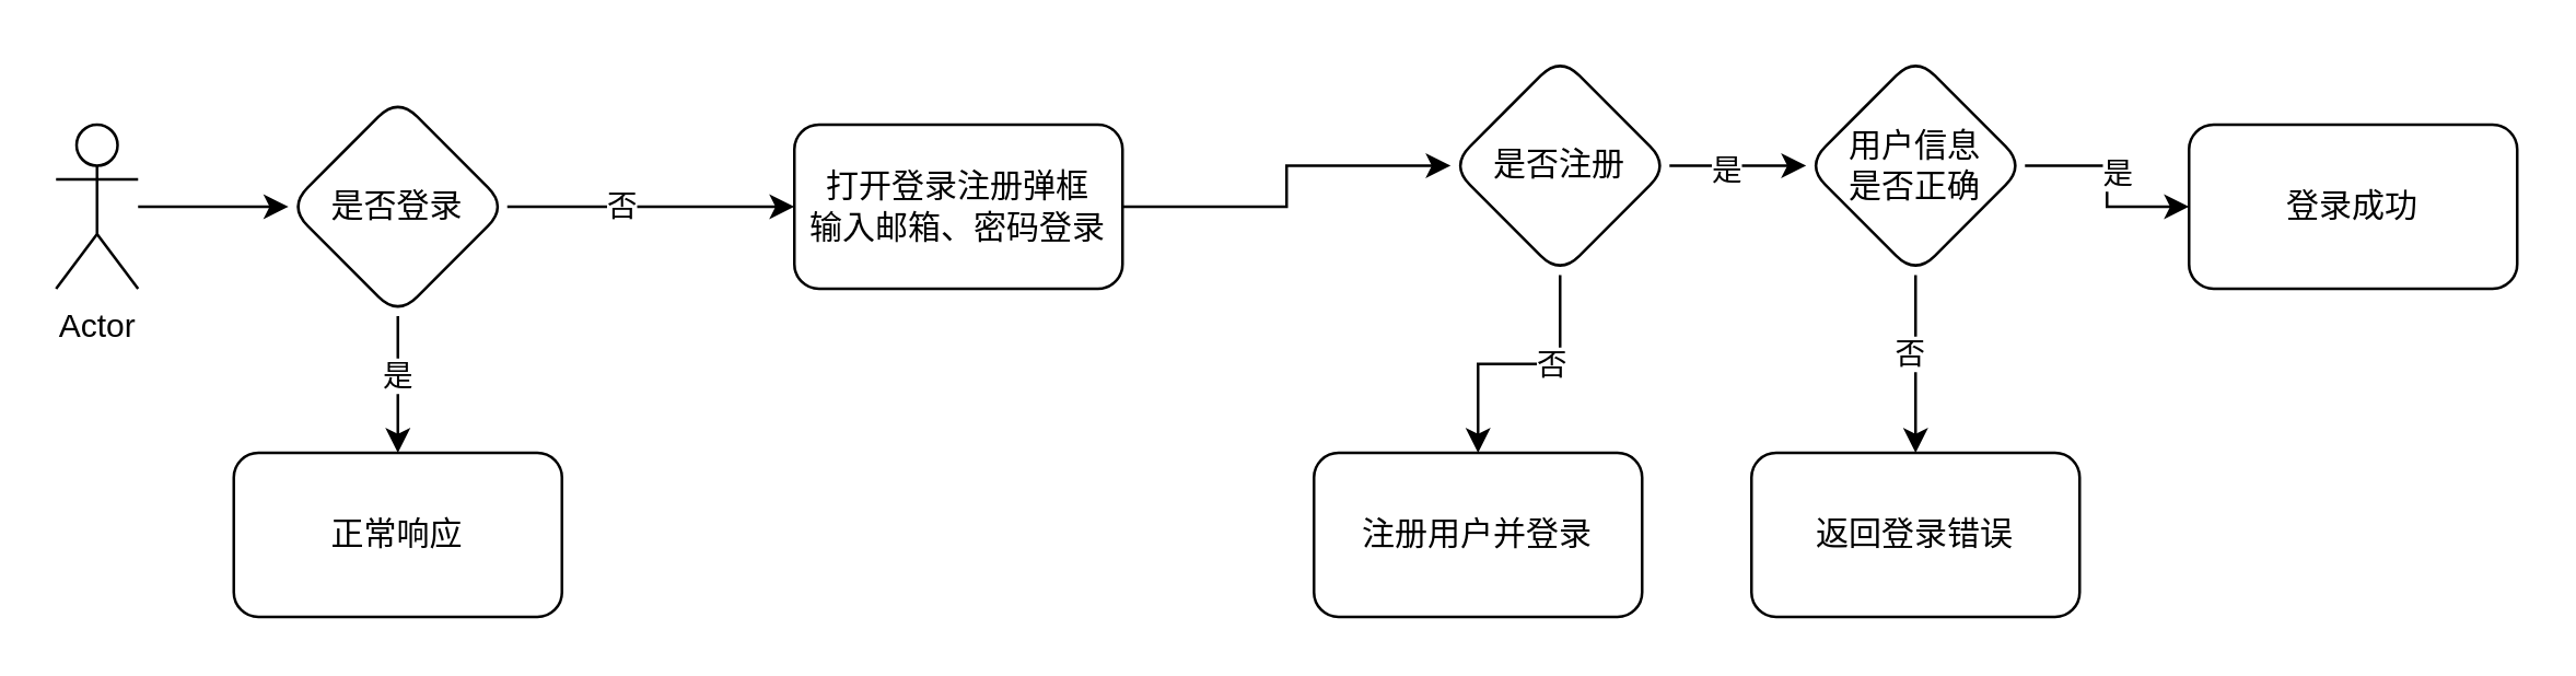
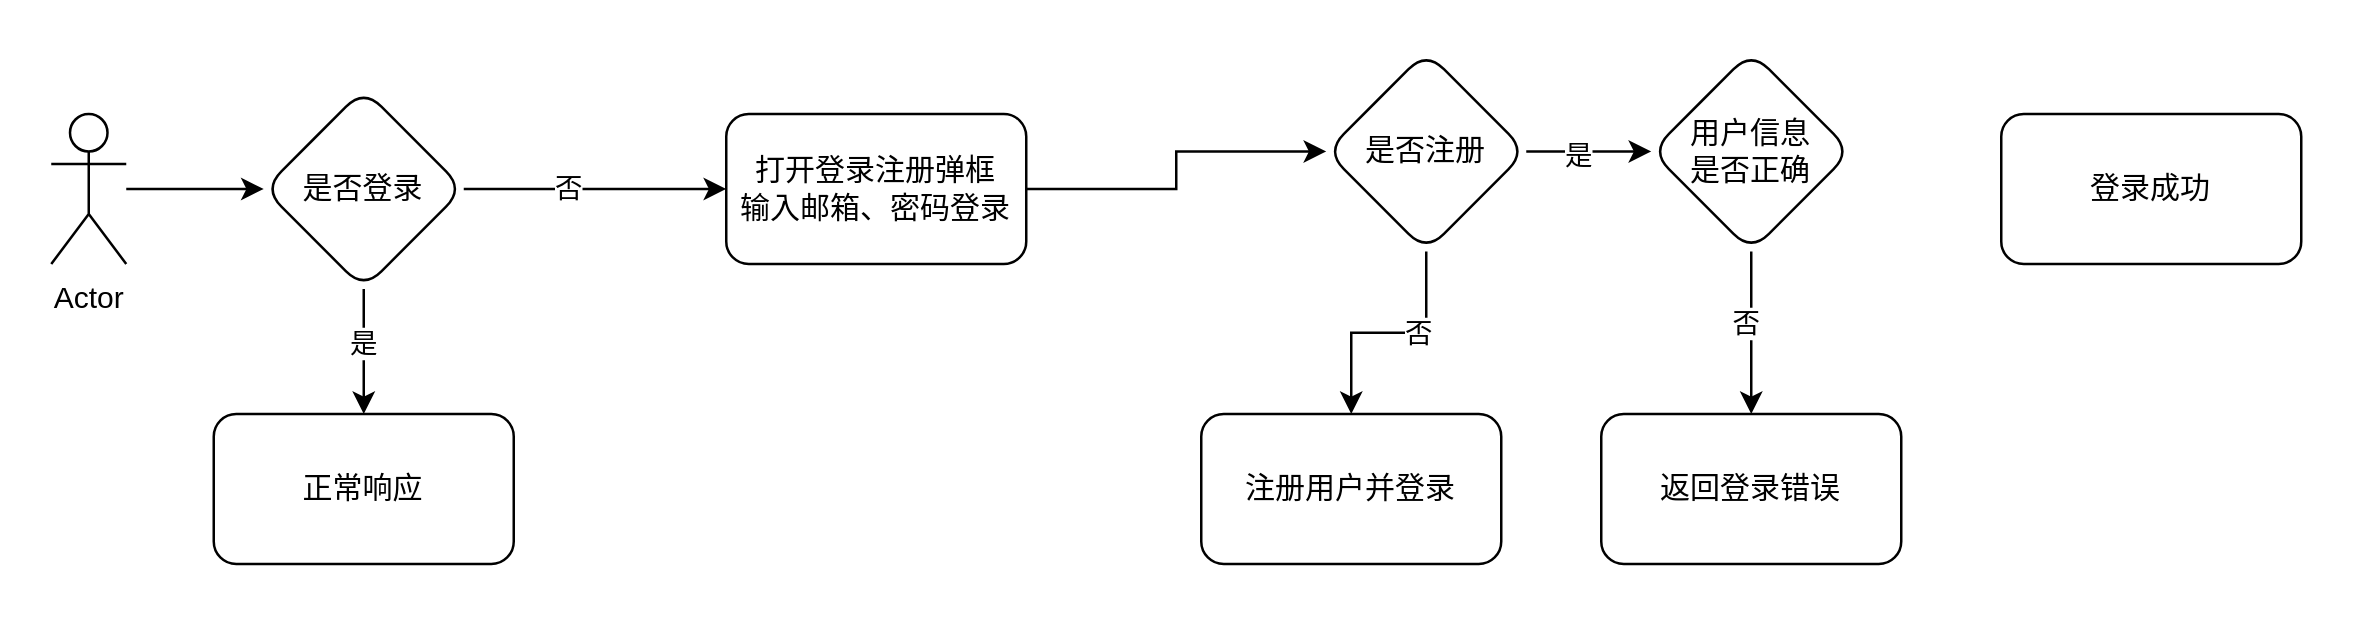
  <mxCell id="0" />
  <mxCell id="1" parent="0" />
  <mxCell id="2" value="" style="edgeStyle=orthogonalEdgeStyle;rounded=0;orthogonalLoop=1;jettySize=auto;html=1;" edge="1" parent="1" source="3" target="8"><mxGeometry relative="1" as="geometry" /></mxCell>
  <mxCell id="3" value="Actor" style="shape=umlActor;verticalLabelPosition=bottom;verticalAlign=top;html=1;outlineConnect=0;" vertex="1" parent="1"><mxGeometry x="20" y="45" width="30" height="60" as="geometry" /></mxCell>
  <mxCell id="4" value="" style="edgeStyle=orthogonalEdgeStyle;rounded=0;orthogonalLoop=1;jettySize=auto;html=1;" edge="1" parent="1" source="8" target="9"><mxGeometry relative="1" as="geometry" /></mxCell>
  <mxCell id="5" value="是" style="edgeLabel;html=1;align=center;verticalAlign=middle;resizable=0;points=[];" vertex="1" connectable="0" parent="4"><mxGeometry x="-0.158" y="-1" relative="1" as="geometry"><mxPoint as="offset" /></mxGeometry></mxCell>
  <mxCell id="6" value="" style="edgeStyle=orthogonalEdgeStyle;rounded=0;orthogonalLoop=1;jettySize=auto;html=1;" edge="1" parent="1" source="8" target="11"><mxGeometry relative="1" as="geometry" /></mxCell>
  <mxCell id="7" value="否" style="edgeLabel;html=1;align=center;verticalAlign=middle;resizable=0;points=[];" vertex="1" connectable="0" parent="6"><mxGeometry x="-0.223" y="1" relative="1" as="geometry"><mxPoint as="offset" /></mxGeometry></mxCell>
  <mxCell id="8" value="是否登录" style="rhombus;whiteSpace=wrap;html=1;verticalAlign=middle;rounded=1;" vertex="1" parent="1"><mxGeometry x="105" y="35" width="80" height="80" as="geometry" /></mxCell>
  <mxCell id="9" value="正常响应" style="rounded=1;whiteSpace=wrap;html=1;" vertex="1" parent="1"><mxGeometry x="85" y="165" width="120" height="60" as="geometry" /></mxCell>
  <mxCell id="10" value="" style="edgeStyle=orthogonalEdgeStyle;rounded=0;orthogonalLoop=1;jettySize=auto;html=1;" edge="1" parent="1" source="11" target="16"><mxGeometry relative="1" as="geometry" /></mxCell>
  <mxCell id="11" value="打开登录注册弹框&lt;br&gt;输入邮箱、密码登录" style="rounded=1;whiteSpace=wrap;html=1;" vertex="1" parent="1"><mxGeometry x="290" y="45" width="120" height="60" as="geometry" /></mxCell>
  <mxCell id="12" value="" style="edgeStyle=orthogonalEdgeStyle;rounded=0;orthogonalLoop=1;jettySize=auto;html=1;" edge="1" parent="1" source="16" target="17"><mxGeometry relative="1" as="geometry" /></mxCell>
  <mxCell id="13" value="否" style="edgeLabel;html=1;align=center;verticalAlign=middle;resizable=0;points=[];" vertex="1" connectable="0" parent="12"><mxGeometry x="-0.246" relative="1" as="geometry"><mxPoint as="offset" /></mxGeometry></mxCell>
  <mxCell id="14" value="" style="edgeStyle=orthogonalEdgeStyle;rounded=0;orthogonalLoop=1;jettySize=auto;html=1;" edge="1" parent="1" source="16" target="22"><mxGeometry relative="1" as="geometry" /></mxCell>
  <mxCell id="15" value="是" style="edgeLabel;html=1;align=center;verticalAlign=middle;resizable=0;points=[];" vertex="1" connectable="0" parent="14"><mxGeometry x="-0.211" y="-1" relative="1" as="geometry"><mxPoint as="offset" /></mxGeometry></mxCell>
  <mxCell id="16" value="是否注册" style="rhombus;whiteSpace=wrap;html=1;rounded=1;" vertex="1" parent="1"><mxGeometry x="530" y="20" width="80" height="80" as="geometry" /></mxCell>
  <mxCell id="17" value="注册用户并登录" style="whiteSpace=wrap;html=1;rounded=1;" vertex="1" parent="1"><mxGeometry x="480" y="165" width="120" height="60" as="geometry" /></mxCell>
  <mxCell id="18" value="" style="edgeStyle=orthogonalEdgeStyle;rounded=0;orthogonalLoop=1;jettySize=auto;html=1;" edge="1" parent="1" source="22" target="23"><mxGeometry relative="1" as="geometry" /></mxCell>
  <mxCell id="19" value="否" style="edgeLabel;html=1;align=center;verticalAlign=middle;resizable=0;points=[];" vertex="1" connectable="0" parent="18"><mxGeometry x="-0.131" y="-3" relative="1" as="geometry"><mxPoint as="offset" /></mxGeometry></mxCell>
- <mxCell id="20" value="" style="edgeStyle=orthogonalEdgeStyle;rounded=0;orthogonalLoop=1;jettySize=auto;html=1;" edge="1" parent="1" source="22" target="24"><mxGeometry relative="1" as="geometry" /></mxCell>
- <mxCell id="21" value="是" style="edgeLabel;html=1;align=center;verticalAlign=middle;resizable=0;points=[];" vertex="1" connectable="0" parent="20"><mxGeometry x="-0.138" y="3" relative="1" as="geometry"><mxPoint as="offset" /></mxGeometry></mxCell>
  <mxCell id="22" value="用户信息&lt;br&gt;是否正确" style="rhombus;whiteSpace=wrap;html=1;rounded=1;" vertex="1" parent="1"><mxGeometry x="660" y="20" width="80" height="80" as="geometry" /></mxCell>
  <mxCell id="23" value="返回登录错误" style="whiteSpace=wrap;html=1;rounded=1;" vertex="1" parent="1"><mxGeometry x="640" y="165" width="120" height="60" as="geometry" /></mxCell>
  <mxCell id="24" value="登录成功" style="whiteSpace=wrap;html=1;rounded=1;" vertex="1" parent="1"><mxGeometry x="800" y="45" width="120" height="60" as="geometry" /></mxCell>
